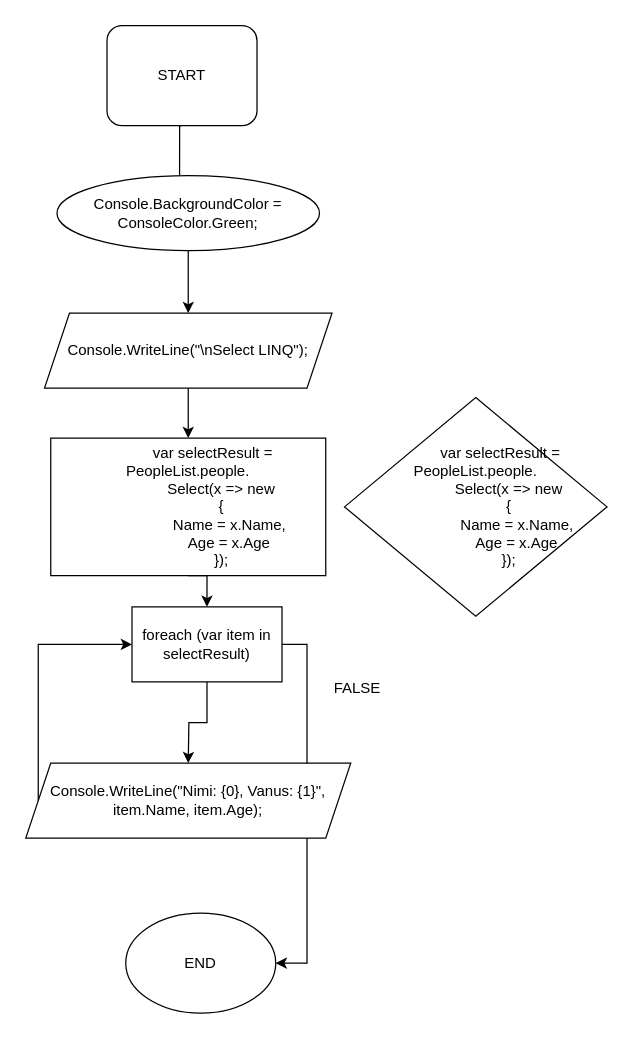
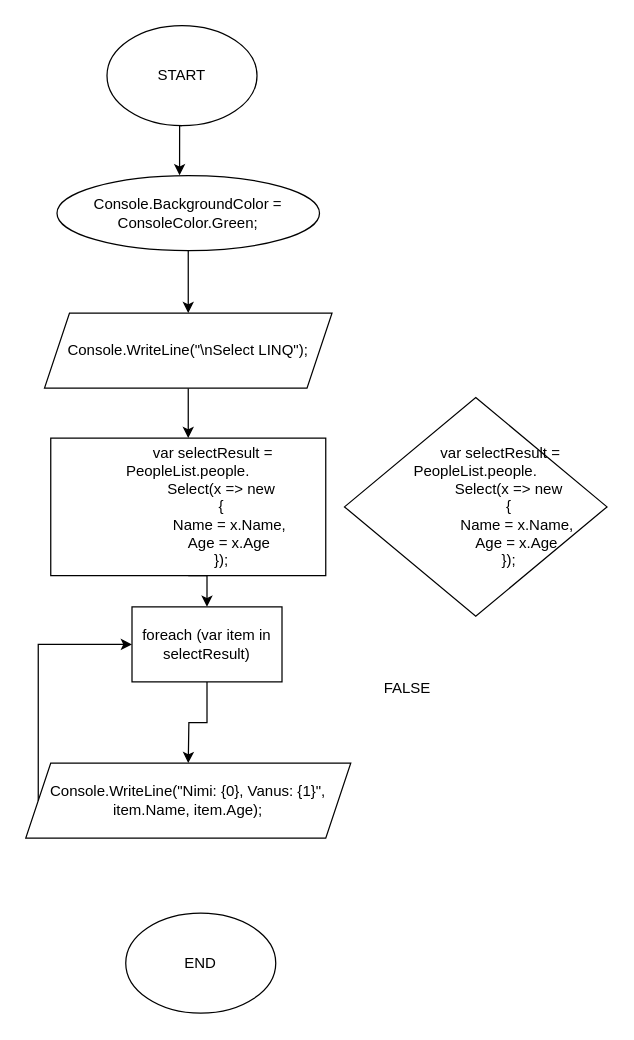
  <mxCell id="0" />
  <mxCell id="1" parent="0" />
- <mxCell id="2" style="edgeStyle=orthogonalEdgeStyle;rounded=0;orthogonalLoop=1;jettySize=auto;html=1;exitX=0.5;exitY=1;exitDx=0;exitDy=0;entryX=0.467;entryY=-0.005;entryDx=0;entryDy=0;entryPerimeter=0;endArrow=none;" edge="1" parent="1" source="3" target="6"><mxGeometry relative="1" as="geometry" /></mxCell>
- <mxCell id="3" value="START" style="whiteSpace=wrap;html=1;rounded=1;" vertex="1" parent="1"><mxGeometry x="85" y="20" width="120" height="80" as="geometry" /></mxCell>
+ <mxCell id="2" style="edgeStyle=orthogonalEdgeStyle;rounded=0;orthogonalLoop=1;jettySize=auto;html=1;exitX=0.5;exitY=1;exitDx=0;exitDy=0;entryX=0.467;entryY=-0.005;entryDx=0;entryDy=0;entryPerimeter=0;" edge="1" parent="1" source="3" target="6"><mxGeometry relative="1" as="geometry" /></mxCell>
+ <mxCell id="3" value="START" style="ellipse;whiteSpace=wrap;html=1;" vertex="1" parent="1"><mxGeometry x="85" y="20" width="120" height="80" as="geometry" /></mxCell>
  <mxCell id="4" value="END" style="ellipse;whiteSpace=wrap;html=1;" vertex="1" parent="1"><mxGeometry x="100" y="730" width="120" height="80" as="geometry" /></mxCell>
  <mxCell id="5" style="edgeStyle=orthogonalEdgeStyle;rounded=0;orthogonalLoop=1;jettySize=auto;html=1;exitX=0.5;exitY=1;exitDx=0;exitDy=0;entryX=0.5;entryY=0;entryDx=0;entryDy=0;" edge="1" parent="1" source="6" target="8"><mxGeometry relative="1" as="geometry" /></mxCell>
  <mxCell id="6" value="Console.BackgroundColor = ConsoleColor.Green;" style="ellipse;whiteSpace=wrap;html=1;" vertex="1" parent="1"><mxGeometry x="45" y="140" width="210" height="60" as="geometry" /></mxCell>
  <mxCell id="7" style="edgeStyle=orthogonalEdgeStyle;rounded=0;orthogonalLoop=1;jettySize=auto;html=1;exitX=0.5;exitY=1;exitDx=0;exitDy=0;" edge="1" parent="1" source="8" target="10"><mxGeometry relative="1" as="geometry" /></mxCell>
  <mxCell id="8" value="Console.WriteLine(&quot;\nSelect LINQ&quot;);" style="shape=parallelogram;perimeter=parallelogramPerimeter;whiteSpace=wrap;html=1;fixedSize=1;" vertex="1" parent="1"><mxGeometry x="35" y="250" width="230" height="60" as="geometry" /></mxCell>
  <mxCell id="9" style="edgeStyle=orthogonalEdgeStyle;rounded=0;orthogonalLoop=1;jettySize=auto;html=1;exitX=0.5;exitY=1;exitDx=0;exitDy=0;entryX=0.5;entryY=0;entryDx=0;entryDy=0;" edge="1" parent="1" source="10" target="13"><mxGeometry relative="1" as="geometry" /></mxCell>
  <mxCell id="10" value="&lt;div&gt;&amp;nbsp; &amp;nbsp; &amp;nbsp; &amp;nbsp; &amp;nbsp; &amp;nbsp; var selectResult = PeopleList.people.&lt;/div&gt;&lt;div&gt;&amp;nbsp; &amp;nbsp; &amp;nbsp; &amp;nbsp; &amp;nbsp; &amp;nbsp; &amp;nbsp; &amp;nbsp; Select(x =&amp;gt; new&lt;/div&gt;&lt;div&gt;&amp;nbsp; &amp;nbsp; &amp;nbsp; &amp;nbsp; &amp;nbsp; &amp;nbsp; &amp;nbsp; &amp;nbsp; {&lt;/div&gt;&lt;div&gt;&amp;nbsp; &amp;nbsp; &amp;nbsp; &amp;nbsp; &amp;nbsp; &amp;nbsp; &amp;nbsp; &amp;nbsp; &amp;nbsp; &amp;nbsp; Name = x.Name,&lt;/div&gt;&lt;div&gt;&amp;nbsp; &amp;nbsp; &amp;nbsp; &amp;nbsp; &amp;nbsp; &amp;nbsp; &amp;nbsp; &amp;nbsp; &amp;nbsp; &amp;nbsp; Age = x.Age&lt;/div&gt;&lt;div&gt;&amp;nbsp; &amp;nbsp; &amp;nbsp; &amp;nbsp; &amp;nbsp; &amp;nbsp; &amp;nbsp; &amp;nbsp; });&lt;/div&gt;" style="rounded=0;whiteSpace=wrap;html=1;" vertex="1" parent="1"><mxGeometry x="40" y="350" width="220" height="110" as="geometry" /></mxCell>
  <mxCell id="11" style="edgeStyle=orthogonalEdgeStyle;rounded=0;orthogonalLoop=1;jettySize=auto;html=1;exitX=0.5;exitY=1;exitDx=0;exitDy=0;" edge="1" parent="1" source="13"><mxGeometry relative="1" as="geometry"><mxPoint x="150" y="610" as="targetPoint" /></mxGeometry></mxCell>
- <mxCell id="12" style="edgeStyle=orthogonalEdgeStyle;rounded=0;orthogonalLoop=1;jettySize=auto;html=1;exitX=1;exitY=0.5;exitDx=0;exitDy=0;entryX=1;entryY=0.5;entryDx=0;entryDy=0;" edge="1" parent="1" source="13" target="4"><mxGeometry relative="1" as="geometry" /></mxCell>
  <mxCell id="13" value="foreach (var item in selectResult)" style="rounded=0;whiteSpace=wrap;html=1;" vertex="1" parent="1"><mxGeometry x="105" y="485" width="120" height="60" as="geometry" /></mxCell>
  <mxCell id="14" style="edgeStyle=orthogonalEdgeStyle;rounded=0;orthogonalLoop=1;jettySize=auto;html=1;exitX=0;exitY=0.5;exitDx=0;exitDy=0;entryX=0;entryY=0.5;entryDx=0;entryDy=0;" edge="1" parent="1" source="15" target="13"><mxGeometry relative="1" as="geometry" /></mxCell>
  <mxCell id="15" value="Console.WriteLine(&quot;Nimi: {0}, Vanus: {1}&quot;, item.Name, item.Age);" style="shape=parallelogram;perimeter=parallelogramPerimeter;whiteSpace=wrap;html=1;fixedSize=1;" vertex="1" parent="1"><mxGeometry x="20" y="610" width="260" height="60" as="geometry" /></mxCell>
- <mxCell id="16" value="FALSE" style="text;html=1;align=center;verticalAlign=middle;resizable=0;points=[];autosize=1;strokeColor=none;fillColor=none;" vertex="1" parent="1"><mxGeometry x="255" y="535" width="60" height="30" as="geometry" /></mxCell>
+ <mxCell id="16" value="FALSE" style="text;html=1;align=center;verticalAlign=middle;resizable=0;points=[];autosize=1;strokeColor=none;fillColor=none;" vertex="1" parent="1"><mxGeometry x="295" y="535" width="60" height="30" as="geometry" /></mxCell>
  <mxCell id="17" value="&lt;div style=&quot;border-color: var(--border-color);&quot;&gt;&amp;nbsp; &amp;nbsp; &amp;nbsp; &amp;nbsp; &amp;nbsp; &amp;nbsp; var selectResult = PeopleList.people.&lt;/div&gt;&lt;div style=&quot;border-color: var(--border-color);&quot;&gt;&amp;nbsp; &amp;nbsp; &amp;nbsp; &amp;nbsp; &amp;nbsp; &amp;nbsp; &amp;nbsp; &amp;nbsp; Select(x =&amp;gt; new&lt;/div&gt;&lt;div style=&quot;border-color: var(--border-color);&quot;&gt;&amp;nbsp; &amp;nbsp; &amp;nbsp; &amp;nbsp; &amp;nbsp; &amp;nbsp; &amp;nbsp; &amp;nbsp; {&lt;/div&gt;&lt;div style=&quot;border-color: var(--border-color);&quot;&gt;&amp;nbsp; &amp;nbsp; &amp;nbsp; &amp;nbsp; &amp;nbsp; &amp;nbsp; &amp;nbsp; &amp;nbsp; &amp;nbsp; &amp;nbsp; Name = x.Name,&lt;/div&gt;&lt;div style=&quot;border-color: var(--border-color);&quot;&gt;&amp;nbsp; &amp;nbsp; &amp;nbsp; &amp;nbsp; &amp;nbsp; &amp;nbsp; &amp;nbsp; &amp;nbsp; &amp;nbsp; &amp;nbsp; Age = x.Age&lt;/div&gt;&lt;div style=&quot;border-color: var(--border-color);&quot;&gt;&amp;nbsp; &amp;nbsp; &amp;nbsp; &amp;nbsp; &amp;nbsp; &amp;nbsp; &amp;nbsp; &amp;nbsp; });&lt;/div&gt;" style="rhombus;whiteSpace=wrap;html=1;" vertex="1" parent="1"><mxGeometry x="275" y="317.5" width="210" height="175" as="geometry" /></mxCell>
